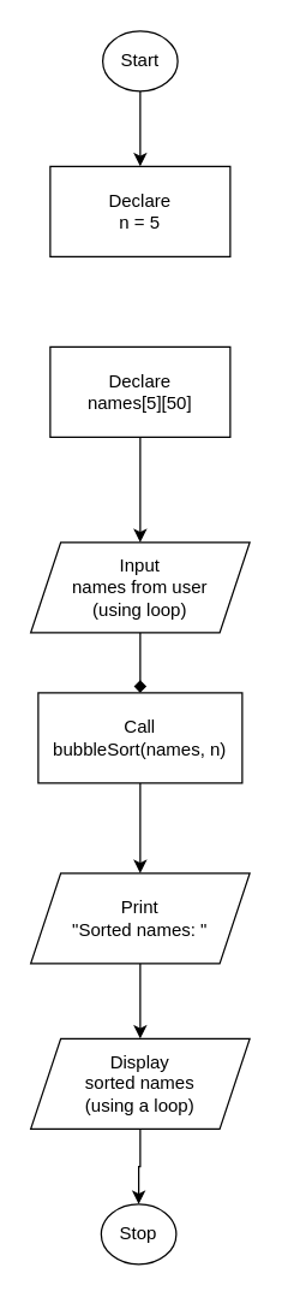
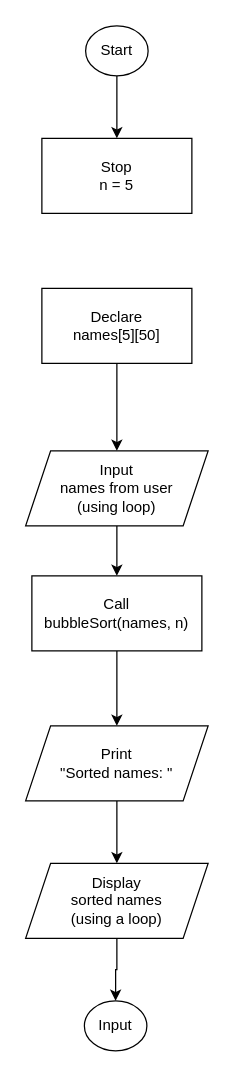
  <mxCell id="0" />
  <mxCell id="1" parent="0" />
  <mxCell id="2" style="edgeStyle=orthogonalEdgeStyle;rounded=0;orthogonalLoop=1;jettySize=auto;html=1;entryX=0.5;entryY=0;entryDx=0;entryDy=0;" edge="1" parent="1" source="3" target="4"><mxGeometry relative="1" as="geometry" /></mxCell>
  <mxCell id="3" value="Start" style="ellipse;whiteSpace=wrap;html=1;" vertex="1" parent="1"><mxGeometry x="68" y="20" width="50" height="40" as="geometry" /></mxCell>
- <mxCell id="4" value="Declare&lt;br&gt;n = 5" style="rounded=0;whiteSpace=wrap;html=1;" vertex="1" parent="1"><mxGeometry x="33" y="110" width="120" height="60" as="geometry" /></mxCell>
+ <mxCell id="4" value="Stop&lt;br&gt;n = 5" style="rounded=0;whiteSpace=wrap;html=1;" vertex="1" parent="1"><mxGeometry x="33" y="110" width="120" height="60" as="geometry" /></mxCell>
  <mxCell id="5" style="edgeStyle=orthogonalEdgeStyle;rounded=0;orthogonalLoop=1;jettySize=auto;html=1;entryX=0.5;entryY=0;entryDx=0;entryDy=0;" edge="1" parent="1" source="6" target="8"><mxGeometry relative="1" as="geometry" /></mxCell>
  <mxCell id="6" value="Declare&lt;br&gt;names[5][50]" style="rounded=0;whiteSpace=wrap;html=1;" vertex="1" parent="1"><mxGeometry x="33" y="230" width="120" height="60" as="geometry" /></mxCell>
- <mxCell id="7" style="edgeStyle=orthogonalEdgeStyle;rounded=0;orthogonalLoop=1;jettySize=auto;html=1;entryX=0.5;entryY=0;entryDx=0;entryDy=0;endArrow=diamond;" edge="1" parent="1" source="8" target="10"><mxGeometry relative="1" as="geometry" /></mxCell>
+ <mxCell id="7" style="edgeStyle=orthogonalEdgeStyle;rounded=0;orthogonalLoop=1;jettySize=auto;html=1;entryX=0.5;entryY=0;entryDx=0;entryDy=0;" edge="1" parent="1" source="8" target="10"><mxGeometry relative="1" as="geometry" /></mxCell>
  <mxCell id="8" value="Input&lt;br&gt;names from user&lt;br&gt;(using loop)" style="shape=parallelogram;perimeter=parallelogramPerimeter;whiteSpace=wrap;html=1;fixedSize=1;" vertex="1" parent="1"><mxGeometry x="20" y="360" width="146" height="60" as="geometry" /></mxCell>
  <mxCell id="9" style="edgeStyle=orthogonalEdgeStyle;rounded=0;orthogonalLoop=1;jettySize=auto;html=1;entryX=0.5;entryY=0;entryDx=0;entryDy=0;" edge="1" parent="1" source="10" target="12"><mxGeometry relative="1" as="geometry" /></mxCell>
  <mxCell id="10" value="Call&lt;br&gt;bubbleSort(names, n)" style="rounded=0;whiteSpace=wrap;html=1;" vertex="1" parent="1"><mxGeometry x="25" y="460" width="136" height="60" as="geometry" /></mxCell>
  <mxCell id="11" style="edgeStyle=orthogonalEdgeStyle;rounded=0;orthogonalLoop=1;jettySize=auto;html=1;" edge="1" parent="1" source="12" target="14"><mxGeometry relative="1" as="geometry" /></mxCell>
  <mxCell id="12" value="Print&lt;br&gt;&quot;Sorted names: &quot;" style="shape=parallelogram;perimeter=parallelogramPerimeter;whiteSpace=wrap;html=1;fixedSize=1;" vertex="1" parent="1"><mxGeometry x="20" y="580" width="146" height="60" as="geometry" /></mxCell>
  <mxCell id="13" style="edgeStyle=orthogonalEdgeStyle;rounded=0;orthogonalLoop=1;jettySize=auto;html=1;entryX=0.5;entryY=0;entryDx=0;entryDy=0;" edge="1" parent="1" source="14" target="15"><mxGeometry relative="1" as="geometry" /></mxCell>
  <mxCell id="14" value="Display&lt;br&gt;sorted names&lt;br&gt;(using a loop)" style="shape=parallelogram;perimeter=parallelogramPerimeter;whiteSpace=wrap;html=1;fixedSize=1;" vertex="1" parent="1"><mxGeometry x="20" y="690" width="146" height="60" as="geometry" /></mxCell>
- <mxCell id="15" value="Stop" style="ellipse;whiteSpace=wrap;html=1;" vertex="1" parent="1"><mxGeometry x="67" y="800" width="50" height="40" as="geometry" /></mxCell>
+ <mxCell id="15" value="Input" style="ellipse;whiteSpace=wrap;html=1;" vertex="1" parent="1"><mxGeometry x="67" y="800" width="50" height="40" as="geometry" /></mxCell>
